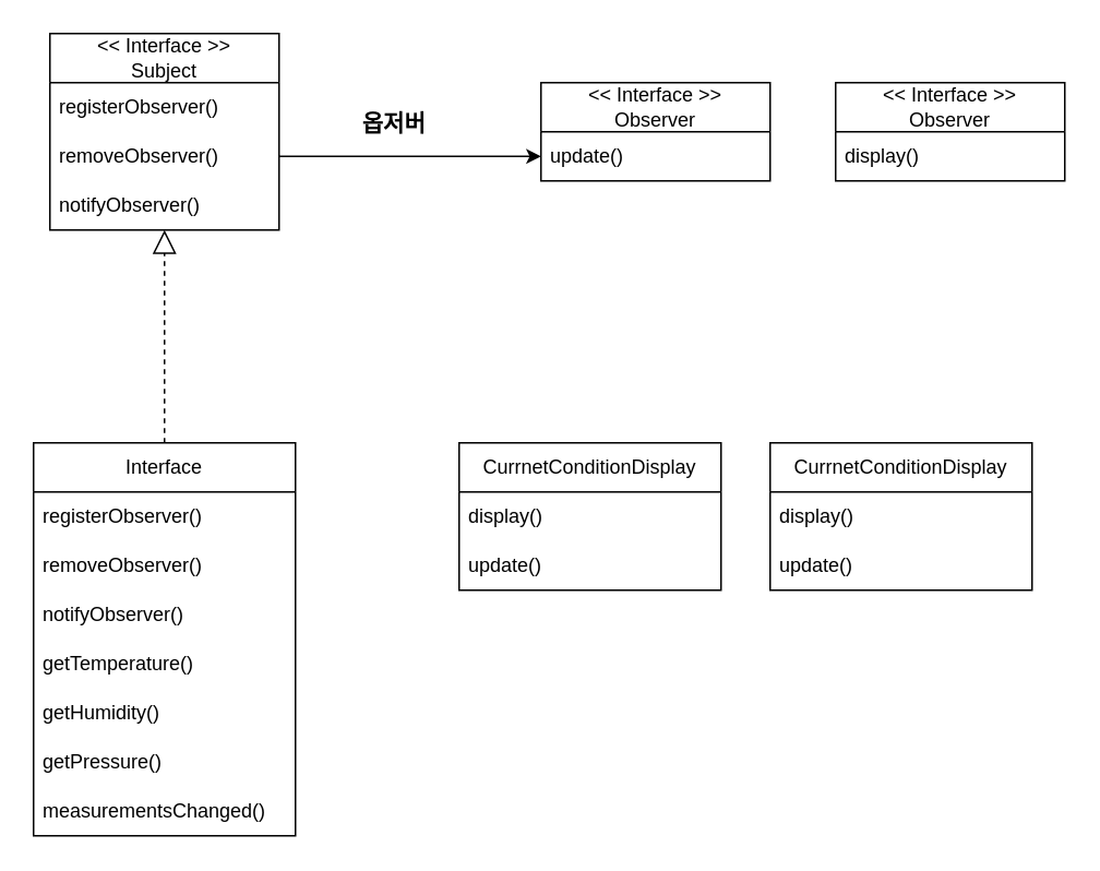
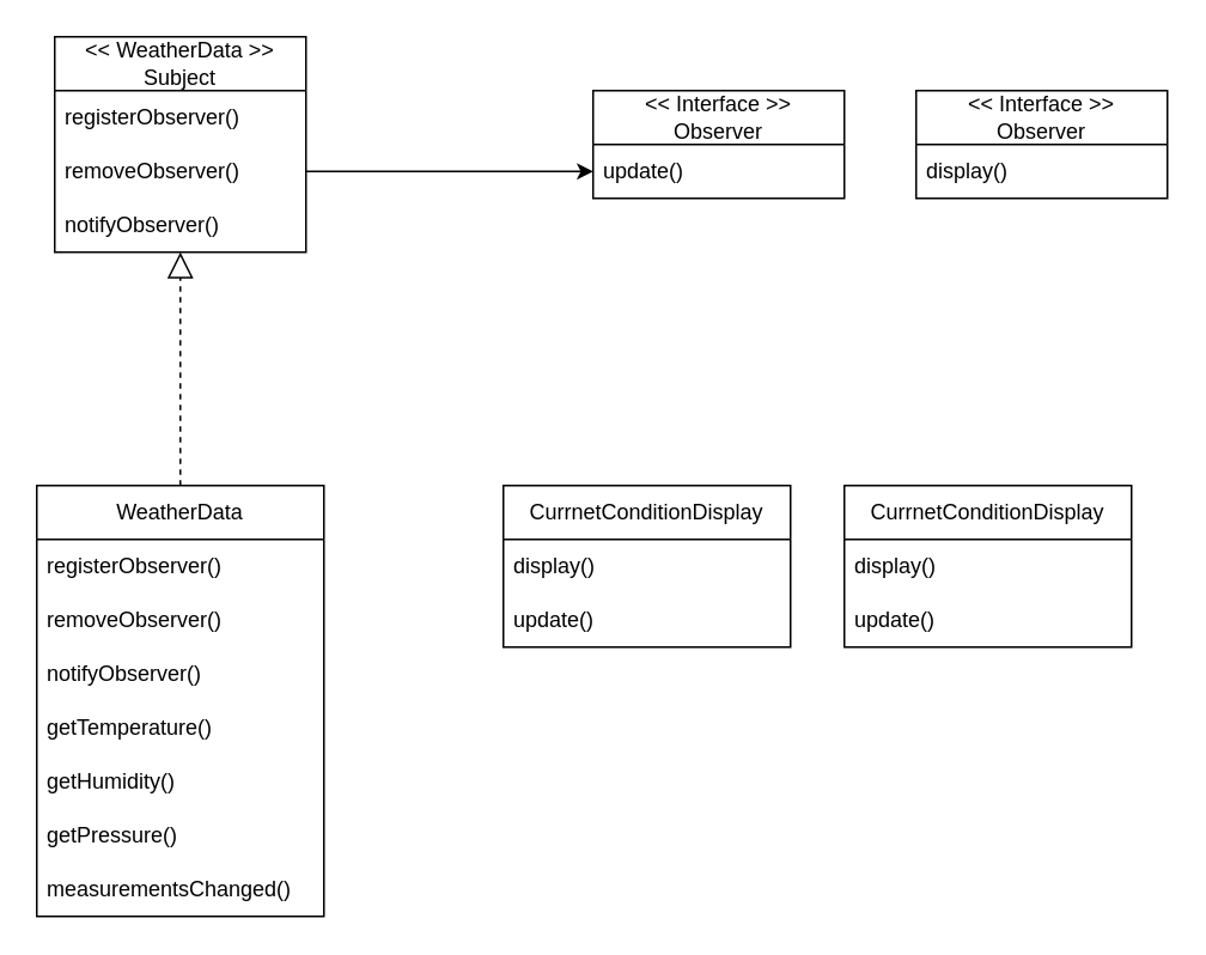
  <mxCell id="0" />
  <mxCell id="1" parent="0" />
- <mxCell id="2" value="&amp;lt;&amp;lt; Interface &amp;gt;&amp;gt;&lt;div&gt;Subject&lt;/div&gt;" style="swimlane;fontStyle=0;childLayout=stackLayout;horizontal=1;startSize=30;horizontalStack=0;resizeParent=1;resizeParentMax=0;resizeLast=0;collapsible=1;marginBottom=0;whiteSpace=wrap;html=1;" vertex="1" parent="1"><mxGeometry x="30" y="20" width="140" height="120" as="geometry" /></mxCell>
+ <mxCell id="2" value="&amp;lt;&amp;lt; WeatherData &amp;gt;&amp;gt;&lt;div&gt;Subject&lt;/div&gt;" style="swimlane;fontStyle=0;childLayout=stackLayout;horizontal=1;startSize=30;horizontalStack=0;resizeParent=1;resizeParentMax=0;resizeLast=0;collapsible=1;marginBottom=0;whiteSpace=wrap;html=1;" vertex="1" parent="1"><mxGeometry x="30" y="20" width="140" height="120" as="geometry" /></mxCell>
  <mxCell id="3" value="registerObserver()" style="text;strokeColor=none;fillColor=none;align=left;verticalAlign=middle;spacingLeft=4;spacingRight=4;overflow=hidden;points=[[0,0.5],[1,0.5]];portConstraint=eastwest;rotatable=0;whiteSpace=wrap;html=1;" vertex="1" parent="2"><mxGeometry y="30" width="140" height="30" as="geometry" /></mxCell>
  <mxCell id="4" value="removeObserver()" style="text;strokeColor=none;fillColor=none;align=left;verticalAlign=middle;spacingLeft=4;spacingRight=4;overflow=hidden;points=[[0,0.5],[1,0.5]];portConstraint=eastwest;rotatable=0;whiteSpace=wrap;html=1;" vertex="1" parent="2"><mxGeometry y="60" width="140" height="30" as="geometry" /></mxCell>
  <mxCell id="5" value="notifyObserver()" style="text;strokeColor=none;fillColor=none;align=left;verticalAlign=middle;spacingLeft=4;spacingRight=4;overflow=hidden;points=[[0,0.5],[1,0.5]];portConstraint=eastwest;rotatable=0;whiteSpace=wrap;html=1;" vertex="1" parent="2"><mxGeometry y="90" width="140" height="30" as="geometry" /></mxCell>
- <mxCell id="6" value="&lt;div&gt;Interface&lt;/div&gt;" style="swimlane;fontStyle=0;childLayout=stackLayout;horizontal=1;startSize=30;horizontalStack=0;resizeParent=1;resizeParentMax=0;resizeLast=0;collapsible=1;marginBottom=0;whiteSpace=wrap;html=1;" vertex="1" parent="1"><mxGeometry x="20" y="270" width="160" height="240" as="geometry" /></mxCell>
+ <mxCell id="6" value="&lt;div&gt;WeatherData&lt;/div&gt;" style="swimlane;fontStyle=0;childLayout=stackLayout;horizontal=1;startSize=30;horizontalStack=0;resizeParent=1;resizeParentMax=0;resizeLast=0;collapsible=1;marginBottom=0;whiteSpace=wrap;html=1;" vertex="1" parent="1"><mxGeometry x="20" y="270" width="160" height="240" as="geometry" /></mxCell>
  <mxCell id="7" value="registerObserver()" style="text;strokeColor=none;fillColor=none;align=left;verticalAlign=middle;spacingLeft=4;spacingRight=4;overflow=hidden;points=[[0,0.5],[1,0.5]];portConstraint=eastwest;rotatable=0;whiteSpace=wrap;html=1;" vertex="1" parent="6"><mxGeometry y="30" width="160" height="30" as="geometry" /></mxCell>
  <mxCell id="8" value="removeObserver()" style="text;strokeColor=none;fillColor=none;align=left;verticalAlign=middle;spacingLeft=4;spacingRight=4;overflow=hidden;points=[[0,0.5],[1,0.5]];portConstraint=eastwest;rotatable=0;whiteSpace=wrap;html=1;" vertex="1" parent="6"><mxGeometry y="60" width="160" height="30" as="geometry" /></mxCell>
  <mxCell id="9" value="notifyObserver()" style="text;strokeColor=none;fillColor=none;align=left;verticalAlign=middle;spacingLeft=4;spacingRight=4;overflow=hidden;points=[[0,0.5],[1,0.5]];portConstraint=eastwest;rotatable=0;whiteSpace=wrap;html=1;" vertex="1" parent="6"><mxGeometry y="90" width="160" height="30" as="geometry" /></mxCell>
  <mxCell id="10" value="getTemperature()" style="text;strokeColor=none;fillColor=none;align=left;verticalAlign=middle;spacingLeft=4;spacingRight=4;overflow=hidden;points=[[0,0.5],[1,0.5]];portConstraint=eastwest;rotatable=0;whiteSpace=wrap;html=1;" vertex="1" parent="6"><mxGeometry y="120" width="160" height="30" as="geometry" /></mxCell>
  <mxCell id="11" value="getHumidity()" style="text;strokeColor=none;fillColor=none;align=left;verticalAlign=middle;spacingLeft=4;spacingRight=4;overflow=hidden;points=[[0,0.5],[1,0.5]];portConstraint=eastwest;rotatable=0;whiteSpace=wrap;html=1;" vertex="1" parent="6"><mxGeometry y="150" width="160" height="30" as="geometry" /></mxCell>
  <mxCell id="12" value="getPressure()" style="text;strokeColor=none;fillColor=none;align=left;verticalAlign=middle;spacingLeft=4;spacingRight=4;overflow=hidden;points=[[0,0.5],[1,0.5]];portConstraint=eastwest;rotatable=0;whiteSpace=wrap;html=1;" vertex="1" parent="6"><mxGeometry y="180" width="160" height="30" as="geometry" /></mxCell>
  <mxCell id="13" value="measurementsChanged()" style="text;strokeColor=none;fillColor=none;align=left;verticalAlign=middle;spacingLeft=4;spacingRight=4;overflow=hidden;points=[[0,0.5],[1,0.5]];portConstraint=eastwest;rotatable=0;whiteSpace=wrap;html=1;" vertex="1" parent="6"><mxGeometry y="210" width="160" height="30" as="geometry" /></mxCell>
  <mxCell id="14" value="" style="endArrow=block;dashed=1;endFill=0;endSize=12;html=1;rounded=0;" edge="1" parent="1" source="6" target="5"><mxGeometry width="160" relative="1" as="geometry"><mxPoint x="210" y="250" as="sourcePoint" /><mxPoint x="370" y="250" as="targetPoint" /></mxGeometry></mxCell>
  <mxCell id="15" value="&amp;lt;&amp;lt; Interface &amp;gt;&amp;gt;&lt;div&gt;Observer&lt;/div&gt;" style="swimlane;fontStyle=0;childLayout=stackLayout;horizontal=1;startSize=30;horizontalStack=0;resizeParent=1;resizeParentMax=0;resizeLast=0;collapsible=1;marginBottom=0;whiteSpace=wrap;html=1;" vertex="1" parent="1"><mxGeometry x="330" y="50" width="140" height="60" as="geometry" /></mxCell>
  <mxCell id="16" value="update()" style="text;strokeColor=none;fillColor=none;align=left;verticalAlign=middle;spacingLeft=4;spacingRight=4;overflow=hidden;points=[[0,0.5],[1,0.5]];portConstraint=eastwest;rotatable=0;whiteSpace=wrap;html=1;" vertex="1" parent="15"><mxGeometry y="30" width="140" height="30" as="geometry" /></mxCell>
  <mxCell id="17" style="edgeStyle=orthogonalEdgeStyle;rounded=0;orthogonalLoop=1;jettySize=auto;html=1;" edge="1" parent="1" source="4" target="16"><mxGeometry relative="1" as="geometry" /></mxCell>
- <mxCell id="18" value="&lt;b&gt;&lt;font style=&quot;font-size: 14px;&quot;&gt;옵저버&lt;/font&gt;&lt;/b&gt;" style="text;html=1;align=center;verticalAlign=middle;resizable=0;points=[];autosize=1;strokeColor=none;fillColor=none;" vertex="1" parent="1"><mxGeometry x="205" y="60" width="70" height="30" as="geometry" /></mxCell>
  <mxCell id="19" value="&amp;lt;&amp;lt; Interface &amp;gt;&amp;gt;&lt;div&gt;Observer&lt;/div&gt;" style="swimlane;fontStyle=0;childLayout=stackLayout;horizontal=1;startSize=30;horizontalStack=0;resizeParent=1;resizeParentMax=0;resizeLast=0;collapsible=1;marginBottom=0;whiteSpace=wrap;html=1;" vertex="1" parent="1"><mxGeometry x="510" y="50" width="140" height="60" as="geometry" /></mxCell>
  <mxCell id="20" value="display()" style="text;strokeColor=none;fillColor=none;align=left;verticalAlign=middle;spacingLeft=4;spacingRight=4;overflow=hidden;points=[[0,0.5],[1,0.5]];portConstraint=eastwest;rotatable=0;whiteSpace=wrap;html=1;" vertex="1" parent="19"><mxGeometry y="30" width="140" height="30" as="geometry" /></mxCell>
  <mxCell id="21" value="&lt;div&gt;CurrnetConditionDisplay&lt;/div&gt;" style="swimlane;fontStyle=0;childLayout=stackLayout;horizontal=1;startSize=30;horizontalStack=0;resizeParent=1;resizeParentMax=0;resizeLast=0;collapsible=1;marginBottom=0;whiteSpace=wrap;html=1;" vertex="1" parent="1"><mxGeometry x="280" y="270" width="160" height="90" as="geometry" /></mxCell>
  <mxCell id="22" value="display()" style="text;strokeColor=none;fillColor=none;align=left;verticalAlign=middle;spacingLeft=4;spacingRight=4;overflow=hidden;points=[[0,0.5],[1,0.5]];portConstraint=eastwest;rotatable=0;whiteSpace=wrap;html=1;" vertex="1" parent="21"><mxGeometry y="30" width="160" height="30" as="geometry" /></mxCell>
  <mxCell id="23" value="update()" style="text;strokeColor=none;fillColor=none;align=left;verticalAlign=middle;spacingLeft=4;spacingRight=4;overflow=hidden;points=[[0,0.5],[1,0.5]];portConstraint=eastwest;rotatable=0;whiteSpace=wrap;html=1;" vertex="1" parent="21"><mxGeometry y="60" width="160" height="30" as="geometry" /></mxCell>
  <mxCell id="24" value="&lt;div&gt;CurrnetConditionDisplay&lt;/div&gt;" style="swimlane;fontStyle=0;childLayout=stackLayout;horizontal=1;startSize=30;horizontalStack=0;resizeParent=1;resizeParentMax=0;resizeLast=0;collapsible=1;marginBottom=0;whiteSpace=wrap;html=1;" vertex="1" parent="1"><mxGeometry x="470" y="270" width="160" height="90" as="geometry" /></mxCell>
  <mxCell id="25" value="display()" style="text;strokeColor=none;fillColor=none;align=left;verticalAlign=middle;spacingLeft=4;spacingRight=4;overflow=hidden;points=[[0,0.5],[1,0.5]];portConstraint=eastwest;rotatable=0;whiteSpace=wrap;html=1;" vertex="1" parent="24"><mxGeometry y="30" width="160" height="30" as="geometry" /></mxCell>
  <mxCell id="26" value="update()" style="text;strokeColor=none;fillColor=none;align=left;verticalAlign=middle;spacingLeft=4;spacingRight=4;overflow=hidden;points=[[0,0.5],[1,0.5]];portConstraint=eastwest;rotatable=0;whiteSpace=wrap;html=1;" vertex="1" parent="24"><mxGeometry y="60" width="160" height="30" as="geometry" /></mxCell>
